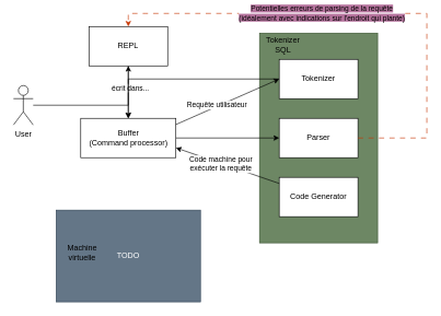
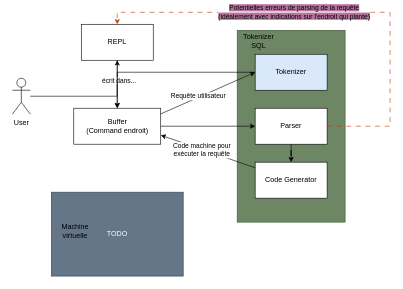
  <mxCell id="0" />
  <mxCell id="1" parent="0" />
  <mxCell id="2" value="" style="group" vertex="1" connectable="0" parent="1"><mxGeometry x="395" y="50" width="180" height="320" as="geometry" /></mxCell>
  <mxCell id="3" value="" style="rounded=0;whiteSpace=wrap;html=1;fillColor=#6d8764;fontColor=#ffffff;strokeColor=#3A5431;" vertex="1" parent="2"><mxGeometry width="180" height="320" as="geometry" /></mxCell>
  <mxCell id="4" value="Tokenizer SQL" style="text;html=1;whiteSpace=wrap;strokeColor=none;fillColor=none;align=center;verticalAlign=middle;rounded=0;" vertex="1" parent="2"><mxGeometry x="6" y="2.133" width="60" height="32" as="geometry" /></mxCell>
  <mxCell id="5" value="Code Generator" style="rounded=0;whiteSpace=wrap;html=1;" vertex="1" parent="2"><mxGeometry x="30" y="220" width="120" height="60" as="geometry" /></mxCell>
  <mxCell id="6" value="Parser" style="rounded=0;whiteSpace=wrap;html=1;" vertex="1" parent="2"><mxGeometry x="30" y="130" width="120" height="60" as="geometry" /></mxCell>
+ <mxCell id="7" style="edgeStyle=orthogonalEdgeStyle;rounded=0;orthogonalLoop=1;jettySize=auto;html=1;entryX=0.5;entryY=0;entryDx=0;entryDy=0;" edge="1" parent="2" source="6" target="5"><mxGeometry relative="1" as="geometry" /></mxCell>
  <mxCell id="8" style="edgeStyle=orthogonalEdgeStyle;rounded=0;orthogonalLoop=1;jettySize=auto;html=1;entryX=0.5;entryY=0;entryDx=0;entryDy=0;" edge="1" parent="1" source="10" target="15"><mxGeometry relative="1" as="geometry" /></mxCell>
  <mxCell id="9" value="écrit dans..." style="edgeLabel;html=1;align=center;verticalAlign=middle;resizable=0;points=[];" vertex="1" connectable="0" parent="8"><mxGeometry x="-0.183" y="2" relative="1" as="geometry"><mxPoint as="offset" /></mxGeometry></mxCell>
  <mxCell id="10" value="REPL" style="rounded=0;whiteSpace=wrap;html=1;" vertex="1" parent="1"><mxGeometry x="135" y="40" width="120" height="60" as="geometry" /></mxCell>
  <mxCell id="11" value="" style="edgeStyle=orthogonalEdgeStyle;rounded=0;orthogonalLoop=1;jettySize=auto;html=1;" edge="1" parent="1" source="12" target="10"><mxGeometry relative="1" as="geometry" /></mxCell>
  <mxCell id="12" value="User" style="shape=umlActor;verticalLabelPosition=bottom;verticalAlign=top;html=1;outlineConnect=0;" vertex="1" parent="1"><mxGeometry x="20" y="130" width="30" height="60" as="geometry" /></mxCell>
  <mxCell id="13" value="Requête utilisateur" style="rounded=0;orthogonalLoop=1;jettySize=auto;html=1;entryX=0;entryY=0.5;entryDx=0;entryDy=0;exitX=1;exitY=0.25;exitDx=0;exitDy=0;" edge="1" parent="1"><mxGeometry x="-0.109" y="2" relative="1" as="geometry"><mxPoint x="255" y="195" as="sourcePoint" /><mxPoint x="425" y="120" as="targetPoint" /><mxPoint as="offset" /></mxGeometry></mxCell>
  <mxCell id="14" style="edgeStyle=orthogonalEdgeStyle;rounded=0;orthogonalLoop=1;jettySize=auto;html=1;" edge="1" parent="1" source="15" target="6"><mxGeometry relative="1" as="geometry" /></mxCell>
- <mxCell id="15" value="Buffer&lt;div&gt;(Command processor)&lt;/div&gt;" style="rounded=0;whiteSpace=wrap;html=1;" vertex="1" parent="1"><mxGeometry x="122.5" y="180" width="145" height="60" as="geometry" /></mxCell>
+ <mxCell id="15" value="Buffer&lt;div&gt;(Command endroit)&lt;/div&gt;" style="rounded=0;whiteSpace=wrap;html=1;" vertex="1" parent="1"><mxGeometry x="122.5" y="180" width="145" height="60" as="geometry" /></mxCell>
  <mxCell id="16" style="edgeStyle=orthogonalEdgeStyle;rounded=0;orthogonalLoop=1;jettySize=auto;html=1;" edge="1" parent="1" source="17" target="15"><mxGeometry relative="1" as="geometry" /></mxCell>
- <mxCell id="17" value="Tokenizer" style="rounded=0;whiteSpace=wrap;html=1;" vertex="1" parent="1"><mxGeometry x="425" y="90" width="120" height="60" as="geometry" /></mxCell>
+ <mxCell id="17" value="Tokenizer" style="rounded=0;whiteSpace=wrap;html=1;fillColor=#dae8fc;" vertex="1" parent="1"><mxGeometry x="425" y="90" width="120" height="60" as="geometry" /></mxCell>
  <mxCell id="18" value="&lt;span style=&quot;background-color: rgb(181, 115, 157);&quot;&gt;Potentielles erreurs de parsing de la requête&lt;/span&gt;&lt;div&gt;&lt;span style=&quot;background-color: rgb(181, 115, 157);&quot;&gt;(idéalement avec indications sur l'endroit qui plante)&lt;/span&gt;&lt;/div&gt;" style="rounded=0;orthogonalLoop=1;jettySize=auto;html=1;dashed=1;dashPattern=8 8;fillColor=#fa6800;strokeColor=#C73500;exitX=1;exitY=0.5;exitDx=0;exitDy=0;entryX=0.5;entryY=0;entryDx=0;entryDy=0;edgeStyle=orthogonalEdgeStyle;" edge="1" parent="1" source="6" target="10"><mxGeometry x="0.182" relative="1" as="geometry"><mxPoint x="150" y="10" as="targetPoint" /><Array as="points"><mxPoint x="650" y="210" /><mxPoint x="650" y="20" /><mxPoint x="195" y="20" /></Array><mxPoint as="offset" /></mxGeometry></mxCell>
  <mxCell id="19" style="rounded=0;orthogonalLoop=1;jettySize=auto;html=1;entryX=1;entryY=0.75;entryDx=0;entryDy=0;" edge="1" parent="1" source="5" target="15"><mxGeometry relative="1" as="geometry" /></mxCell>
  <mxCell id="20" value="Code machine pour&lt;div&gt;exécuter la requête&lt;/div&gt;" style="edgeLabel;html=1;align=center;verticalAlign=middle;resizable=0;points=[];" vertex="1" connectable="0" parent="19"><mxGeometry x="-0.089" relative="1" as="geometry"><mxPoint x="-18" y="-5" as="offset" /></mxGeometry></mxCell>
  <mxCell id="21" value="" style="group" vertex="1" connectable="0" parent="1"><mxGeometry x="85" y="320" width="220" height="140" as="geometry" /></mxCell>
  <mxCell id="22" value="TODO" style="rounded=0;whiteSpace=wrap;html=1;fillColor=#647687;fontColor=#ffffff;strokeColor=#314354;" vertex="1" parent="21"><mxGeometry width="220" height="140" as="geometry" /></mxCell>
  <mxCell id="23" value="Machine virtuelle" style="text;html=1;whiteSpace=wrap;strokeColor=none;fillColor=none;align=center;verticalAlign=middle;rounded=0;" vertex="1" parent="21"><mxGeometry x="10" y="50" width="60" height="30" as="geometry" /></mxCell>
